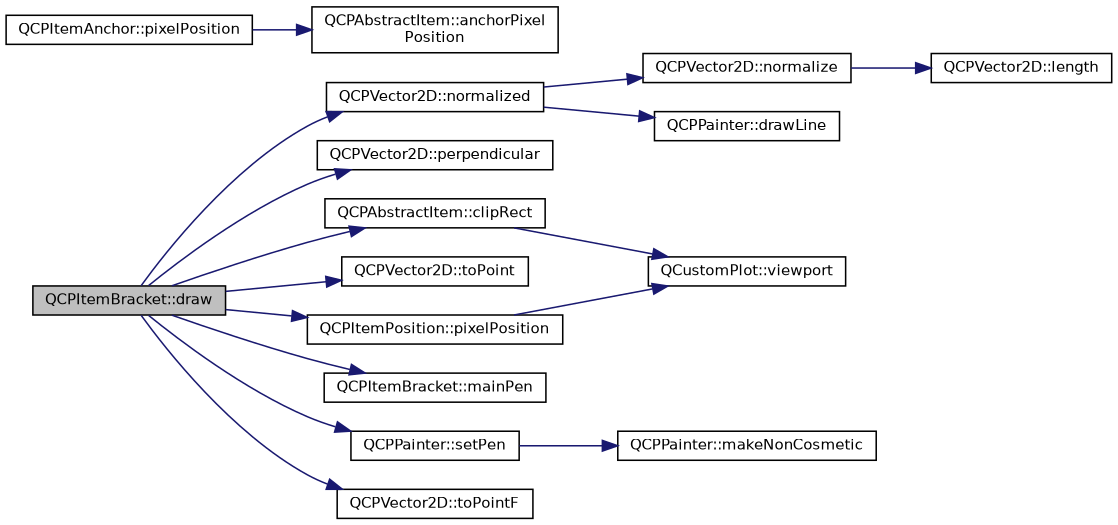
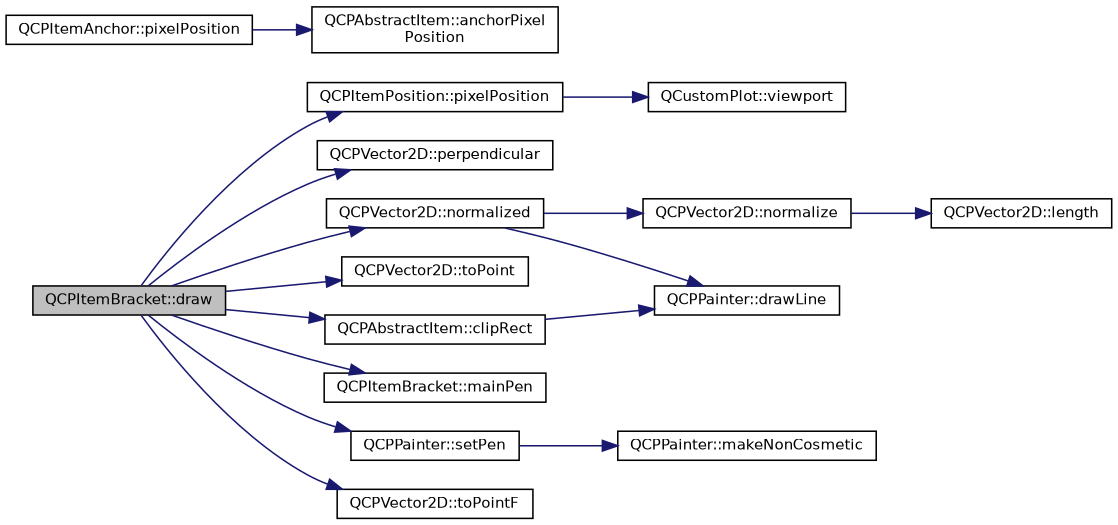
  digraph {
    rankdir=LR
    node [color=black fillcolor=white fontname=Helvetica fontsize=10 shape=record style=filled]
    edge [color=midnightblue fontname=Helvetica fontsize=10 labelfontname=Helvetica labelfontsize=10 style=solid]
    n1 [fillcolor=grey75 fontcolor=black height=0.2 label="QCPItemBracket::draw" width=0.4]
    n2 [height=0.2 label="QCPItemPosition::pixelPosition" width=0.4]
    n3 [height=0.2 label="QCPVector2D::perpendicular" width=0.4]
    n4 [height=0.2 label="QCPVector2D::normalized" width=0.4]
    n5 [height=0.2 label="QCPVector2D::toPoint" width=0.4]
    n6 [height=0.2 label="QCPAbstractItem::clipRect" width=0.4]
    n7 [height=0.2 label="QCPItemBracket::mainPen" width=0.4]
    n8 [height=0.2 label="QCPPainter::setPen" width=0.4]
    n9 [height=0.2 label="QCPVector2D::toPointF" width=0.4]
    n10 [height=0.2 label="QCustomPlot::viewport" width=0.4]
    n11 [height=0.2 label="QCPPainter::drawLine" width=0.4]
    n12 [height=0.2 label="QCPVector2D::normalize" width=0.4]
    n13 [height=0.2 label="QCPPainter::makeNonCosmetic" width=0.4]
    n14 [height=0.2 label="QCPItemAnchor::pixelPosition" width=0.4]
    n15 [height=0.2 label="QCPAbstractItem::anchorPixel\lPosition" width=0.4]
    n16 [height=0.2 label="QCPVector2D::length" width=0.4]
    n1 -> n2
    n1 -> n3
    n1 -> n4
    n1 -> n5
    n1 -> n6
    n1 -> n7
    n1 -> n8
    n1 -> n9
    n2 -> n10
    n4 -> n11
    n4 -> n12
-   n6 -> n10
+   n6 -> n11
    n8 -> n13
    n12 -> n16
    n14 -> n15
  }
